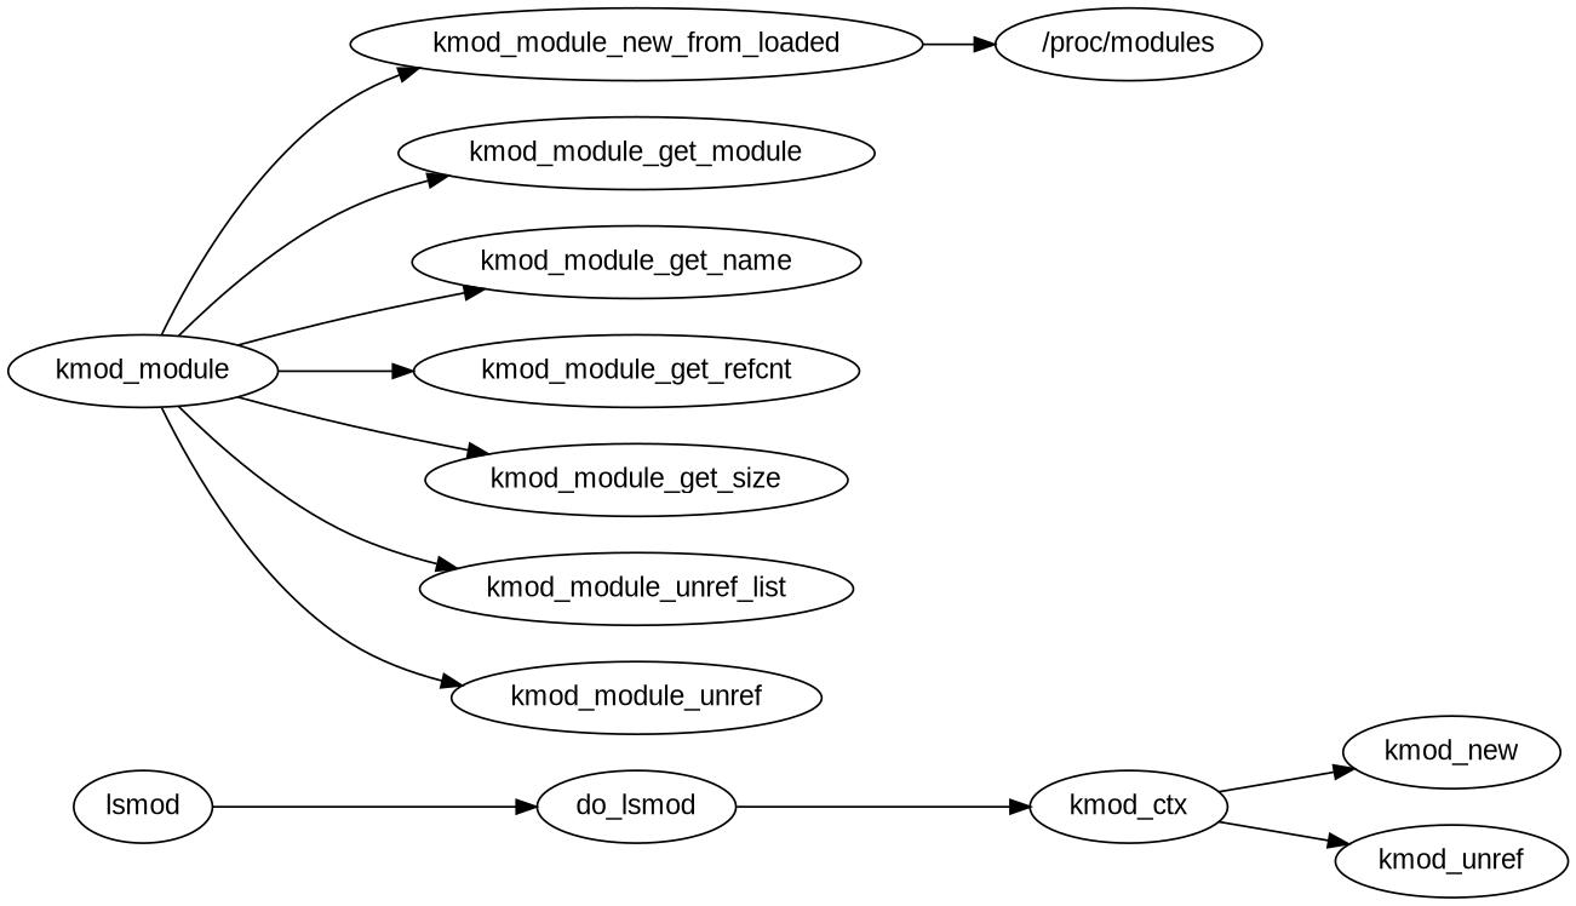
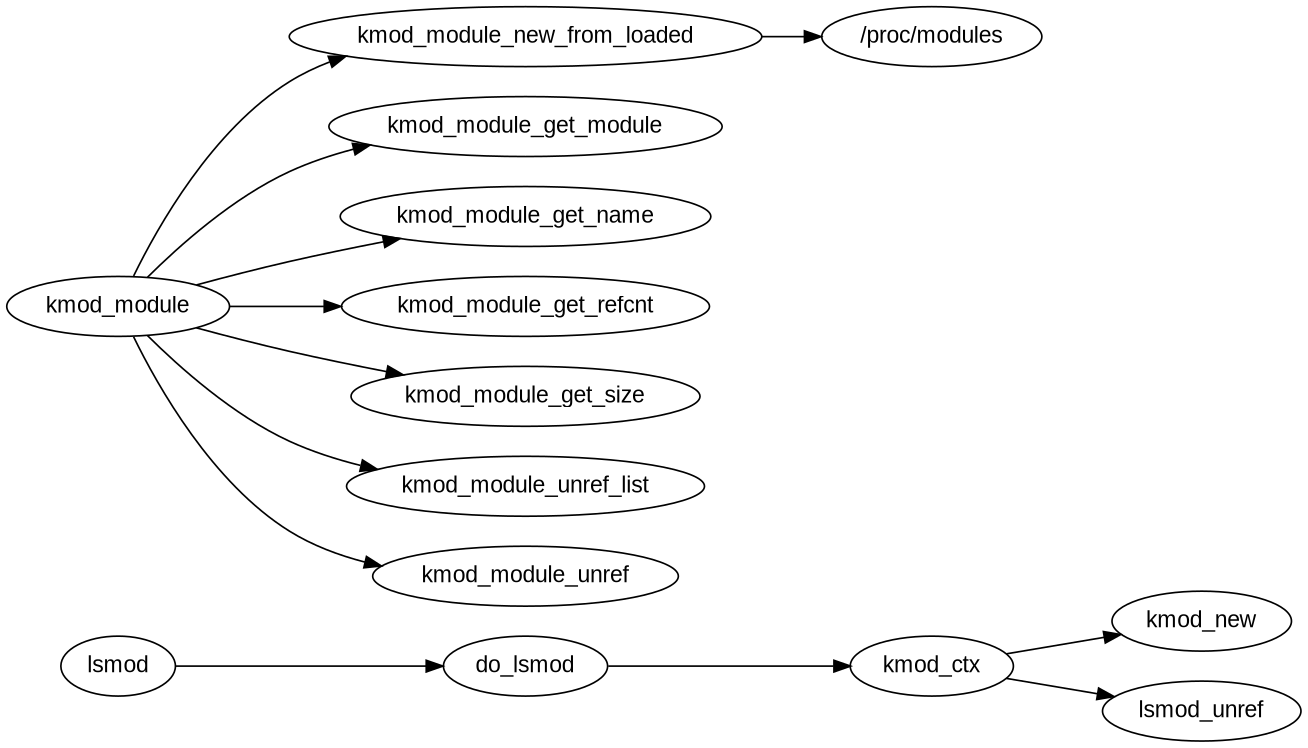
  digraph {
    fontname="Liberation Sans"
    rankdir=LR
    node [fontname="Liberation Sans"]
    edge [fontname="Liberation Sans"]
    lsmod
    do_lsmod
    kmod_ctx
    kmod_new
-   kmod_unref
+   kmod_unref [label=lsmod_unref]
    kmod_module
    kmod_module_new_from_loaded
    kmod_module_get_module
    kmod_module_get_name
    kmod_module_get_refcnt
    kmod_module_get_size
    kmod_module_unref_list
    kmod_module_unref
    "/proc/modules"
    lsmod -> do_lsmod
    do_lsmod -> kmod_ctx
    kmod_ctx -> kmod_new
    kmod_ctx -> kmod_unref
    kmod_module -> kmod_module_new_from_loaded
    kmod_module -> kmod_module_get_module
    kmod_module -> kmod_module_get_name
    kmod_module -> kmod_module_get_refcnt
    kmod_module -> kmod_module_get_size
    kmod_module -> kmod_module_unref_list
    kmod_module -> kmod_module_unref
    kmod_module_new_from_loaded -> "/proc/modules"
  }
